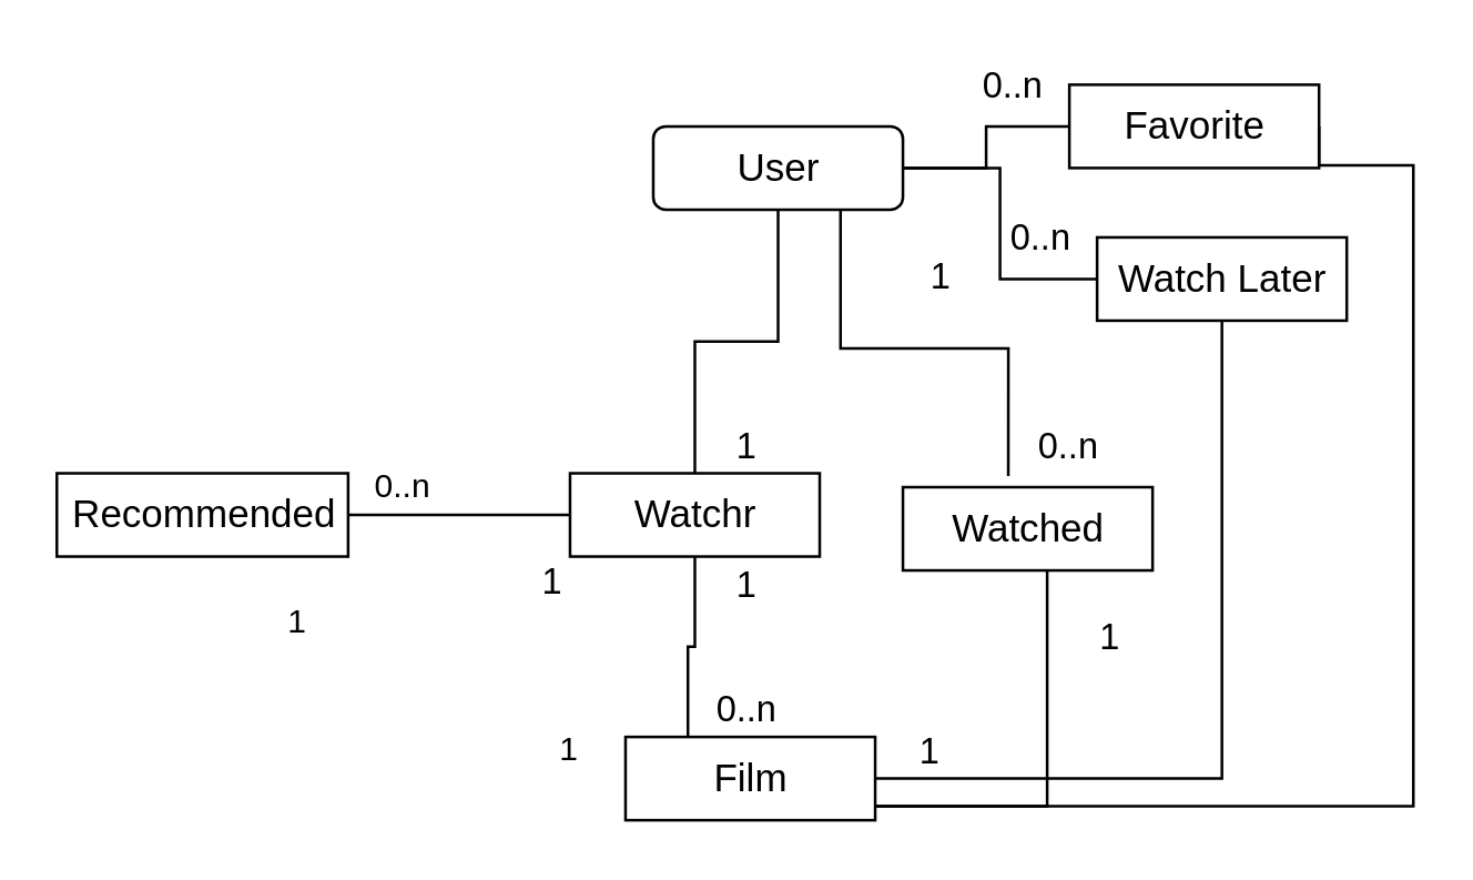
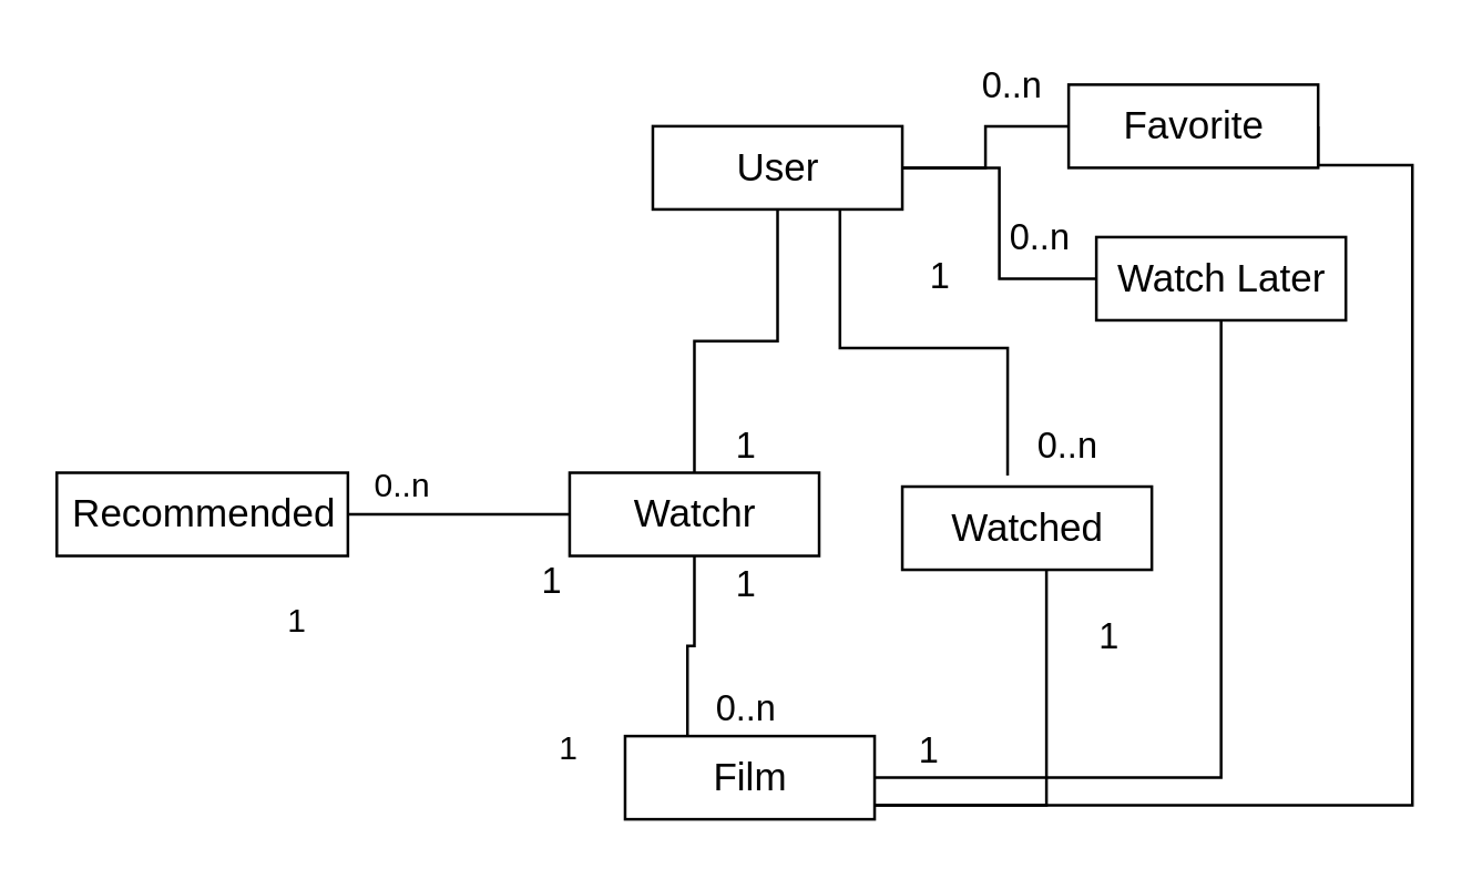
  <mxCell id="0" />
  <mxCell id="1" parent="0" />
  <mxCell id="2" style="edgeStyle=orthogonalEdgeStyle;rounded=0;orthogonalLoop=1;jettySize=auto;html=1;entryX=0;entryY=0.5;entryDx=0;entryDy=0;endArrow=none;endFill=0;" parent="1" source="5" target="16" edge="1"><mxGeometry relative="1" as="geometry" /></mxCell>
  <mxCell id="3" style="edgeStyle=orthogonalEdgeStyle;rounded=0;orthogonalLoop=1;jettySize=auto;html=1;entryX=0;entryY=0.5;entryDx=0;entryDy=0;endArrow=none;endFill=0;" parent="1" source="5" target="15" edge="1"><mxGeometry relative="1" as="geometry" /></mxCell>
  <mxCell id="4" style="edgeStyle=orthogonalEdgeStyle;rounded=0;orthogonalLoop=1;jettySize=auto;html=1;exitX=0.75;exitY=1;exitDx=0;exitDy=0;entryX=0.422;entryY=-0.133;entryDx=0;entryDy=0;entryPerimeter=0;endArrow=none;endFill=0;" parent="1" source="5" target="13" edge="1"><mxGeometry relative="1" as="geometry" /></mxCell>
- <mxCell id="5" value="&lt;div style=&quot;font-size: 14px;&quot;&gt;User&lt;/div&gt;" style="html=1;fontSize=14;rounded=1;" parent="1" vertex="1"><mxGeometry x="235" y="45" width="90" height="30" as="geometry" /></mxCell>
+ <mxCell id="5" value="&lt;div style=&quot;font-size: 14px;&quot;&gt;User&lt;/div&gt;" style="html=1;fontSize=14;" parent="1" vertex="1"><mxGeometry x="235" y="45" width="90" height="30" as="geometry" /></mxCell>
  <mxCell id="6" style="edgeStyle=orthogonalEdgeStyle;rounded=0;orthogonalLoop=1;jettySize=auto;html=1;entryX=1;entryY=0.5;entryDx=0;entryDy=0;endArrow=none;endFill=0;" parent="1" source="8" target="14" edge="1"><mxGeometry relative="1" as="geometry" /></mxCell>
  <mxCell id="7" style="edgeStyle=orthogonalEdgeStyle;rounded=0;orthogonalLoop=1;jettySize=auto;html=1;entryX=0.25;entryY=0;entryDx=0;entryDy=0;endArrow=none;endFill=0;" parent="1" source="8" target="12" edge="1"><mxGeometry relative="1" as="geometry" /></mxCell>
  <mxCell id="8" value="Watchr" style="html=1;fontSize=14;" parent="1" vertex="1"><mxGeometry x="205" y="170" width="90" height="30" as="geometry" /></mxCell>
  <mxCell id="9" style="edgeStyle=orthogonalEdgeStyle;rounded=0;orthogonalLoop=1;jettySize=auto;html=1;entryX=0.422;entryY=0.967;entryDx=0;entryDy=0;entryPerimeter=0;endArrow=none;endFill=0;" parent="1" source="12" target="13" edge="1"><mxGeometry relative="1" as="geometry"><Array as="points"><mxPoint x="377" y="290" /></Array></mxGeometry></mxCell>
  <mxCell id="10" style="edgeStyle=orthogonalEdgeStyle;rounded=0;orthogonalLoop=1;jettySize=auto;html=1;entryX=0.5;entryY=1;entryDx=0;entryDy=0;endArrow=none;endFill=0;" parent="1" source="12" target="15" edge="1"><mxGeometry relative="1" as="geometry" /></mxCell>
  <mxCell id="11" style="edgeStyle=orthogonalEdgeStyle;rounded=0;orthogonalLoop=1;jettySize=auto;html=1;entryX=1;entryY=0.5;entryDx=0;entryDy=0;endArrow=none;endFill=0;" parent="1" source="12" target="16" edge="1"><mxGeometry relative="1" as="geometry"><Array as="points"><mxPoint x="509" y="290" /><mxPoint x="509" y="59" /></Array></mxGeometry></mxCell>
  <mxCell id="12" value="Film" style="html=1;fontSize=14;" parent="1" vertex="1"><mxGeometry x="225" y="265" width="90" height="30" as="geometry" /></mxCell>
  <mxCell id="13" value="Watched" style="html=1;fontSize=14;" parent="1" vertex="1"><mxGeometry x="325" y="175" width="90" height="30" as="geometry" /></mxCell>
  <mxCell id="14" value="Recommended" style="html=1;fontSize=14;" parent="1" vertex="1"><mxGeometry x="20" y="170" width="105" height="30" as="geometry" /></mxCell>
  <mxCell id="15" value="Watch Later" style="html=1;fontSize=14;" parent="1" vertex="1"><mxGeometry x="395" y="85" width="90" height="30" as="geometry" /></mxCell>
  <mxCell id="16" value="&lt;div style=&quot;font-size: 14px;&quot;&gt;Favorite&lt;/div&gt;" style="html=1;fontSize=14;" parent="1" vertex="1"><mxGeometry x="385" y="30" width="90" height="30" as="geometry" /></mxCell>
  <mxCell id="17" value="" style="endArrow=none;html=1;entryX=0.5;entryY=1;entryDx=0;entryDy=0;exitX=0.5;exitY=0;exitDx=0;exitDy=0;edgeStyle=orthogonalEdgeStyle;rounded=0;" parent="1" source="8" target="5" edge="1"><mxGeometry width="50" height="50" relative="1" as="geometry"><mxPoint x="95" y="385" as="sourcePoint" /><mxPoint x="145" y="335" as="targetPoint" /></mxGeometry></mxCell>
  <mxCell id="18" value="0..n" style="text;html=1;strokeColor=none;fillColor=none;align=center;verticalAlign=middle;whiteSpace=wrap;rounded=0;" parent="1" vertex="1"><mxGeometry x="125" y="165" width="40" height="20" as="geometry" /></mxCell>
  <mxCell id="19" value="0..n" style="text;html=1;strokeColor=none;fillColor=none;align=center;verticalAlign=middle;whiteSpace=wrap;rounded=0;fontSize=13;" parent="1" vertex="1"><mxGeometry x="249" y="245" width="40" height="20" as="geometry" /></mxCell>
  <mxCell id="20" value="0..n" style="text;html=1;strokeColor=none;fillColor=none;align=center;verticalAlign=middle;whiteSpace=wrap;rounded=0;fontSize=13;" parent="1" vertex="1"><mxGeometry x="365" y="150" width="40" height="20" as="geometry" /></mxCell>
  <mxCell id="21" value="0..n" style="text;html=1;strokeColor=none;fillColor=none;align=center;verticalAlign=middle;whiteSpace=wrap;rounded=0;fontSize=13;" parent="1" vertex="1"><mxGeometry x="345" y="20" width="40" height="20" as="geometry" /></mxCell>
  <mxCell id="22" value="0..n" style="text;html=1;strokeColor=none;fillColor=none;align=center;verticalAlign=middle;whiteSpace=wrap;rounded=0;fontSize=13;" parent="1" vertex="1"><mxGeometry x="355" y="75" width="40" height="20" as="geometry" /></mxCell>
  <mxCell id="23" value="1" style="text;html=1;strokeColor=none;fillColor=none;align=center;verticalAlign=middle;whiteSpace=wrap;rounded=0;" parent="1" vertex="1"><mxGeometry x="185" y="260" width="40" height="20" as="geometry" /></mxCell>
  <mxCell id="24" value="1" style="text;html=1;strokeColor=none;fillColor=none;align=center;verticalAlign=middle;whiteSpace=wrap;rounded=0;fontSize=13;" parent="1" vertex="1"><mxGeometry x="315" y="260" width="40" height="20" as="geometry" /></mxCell>
  <mxCell id="25" value="1" style="text;html=1;strokeColor=none;fillColor=none;align=center;verticalAlign=middle;whiteSpace=wrap;rounded=0;fontSize=13;" parent="1" vertex="1"><mxGeometry x="249" y="150" width="40" height="20" as="geometry" /></mxCell>
  <mxCell id="26" value="1" style="text;html=1;strokeColor=none;fillColor=none;align=center;verticalAlign=middle;whiteSpace=wrap;rounded=0;fontSize=13;" parent="1" vertex="1"><mxGeometry x="179" y="199" width="40" height="20" as="geometry" /></mxCell>
  <mxCell id="27" value="1" style="text;html=1;strokeColor=none;fillColor=none;align=center;verticalAlign=middle;whiteSpace=wrap;rounded=0;fontSize=13;" parent="1" vertex="1"><mxGeometry x="249" y="200" width="40" height="20" as="geometry" /></mxCell>
  <mxCell id="28" value="1" style="text;html=1;strokeColor=none;fillColor=none;align=center;verticalAlign=middle;whiteSpace=wrap;rounded=0;fontSize=13;" parent="1" vertex="1"><mxGeometry x="319" y="89" width="40" height="20" as="geometry" /></mxCell>
  <mxCell id="29" value="1" style="text;html=1;strokeColor=none;fillColor=none;align=center;verticalAlign=middle;whiteSpace=wrap;rounded=0;fontSize=13;" parent="1" vertex="1"><mxGeometry x="380" y="219" width="40" height="20" as="geometry" /></mxCell>
  <mxCell id="30" value="1" style="text;html=1;strokeColor=none;fillColor=none;align=center;verticalAlign=middle;whiteSpace=wrap;rounded=0;" parent="1" vertex="1"><mxGeometry x="86.5" y="214" width="40" height="20" as="geometry" /></mxCell>
